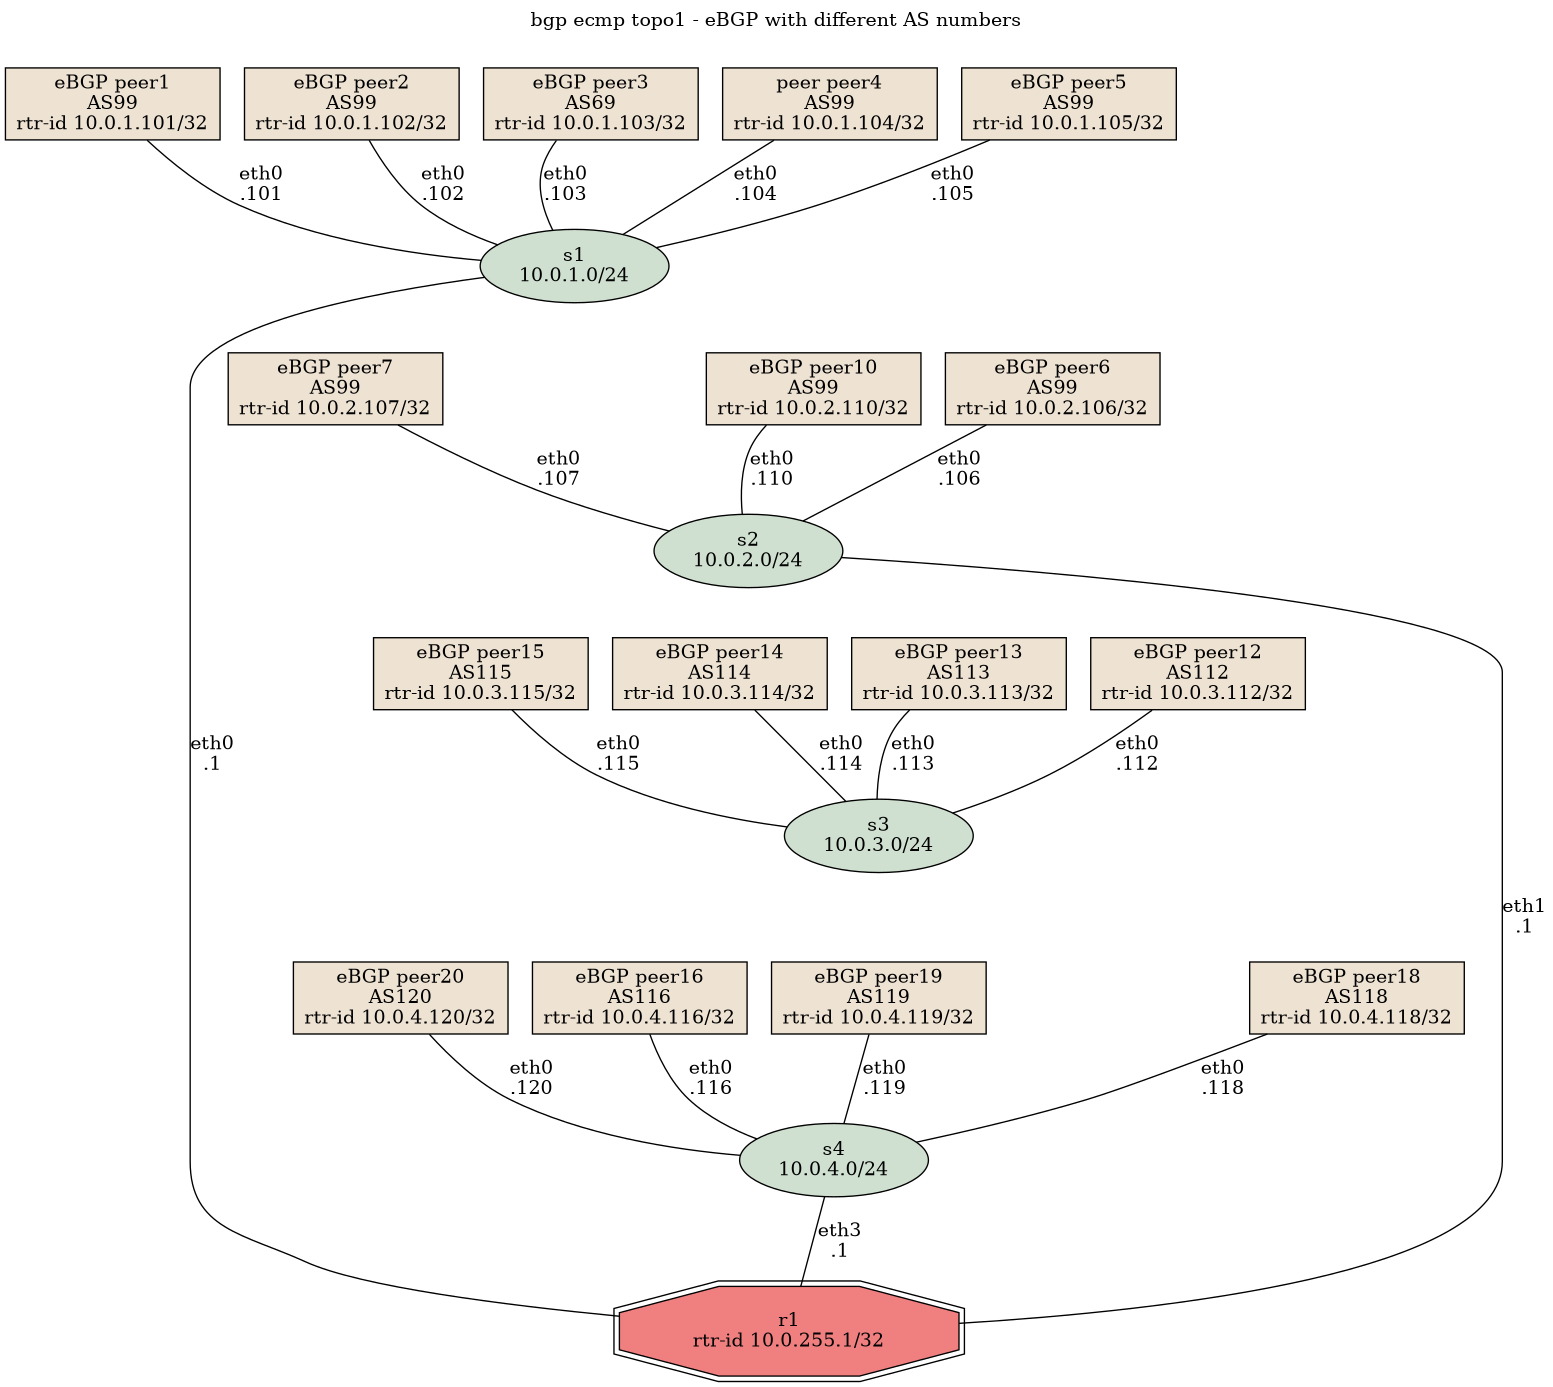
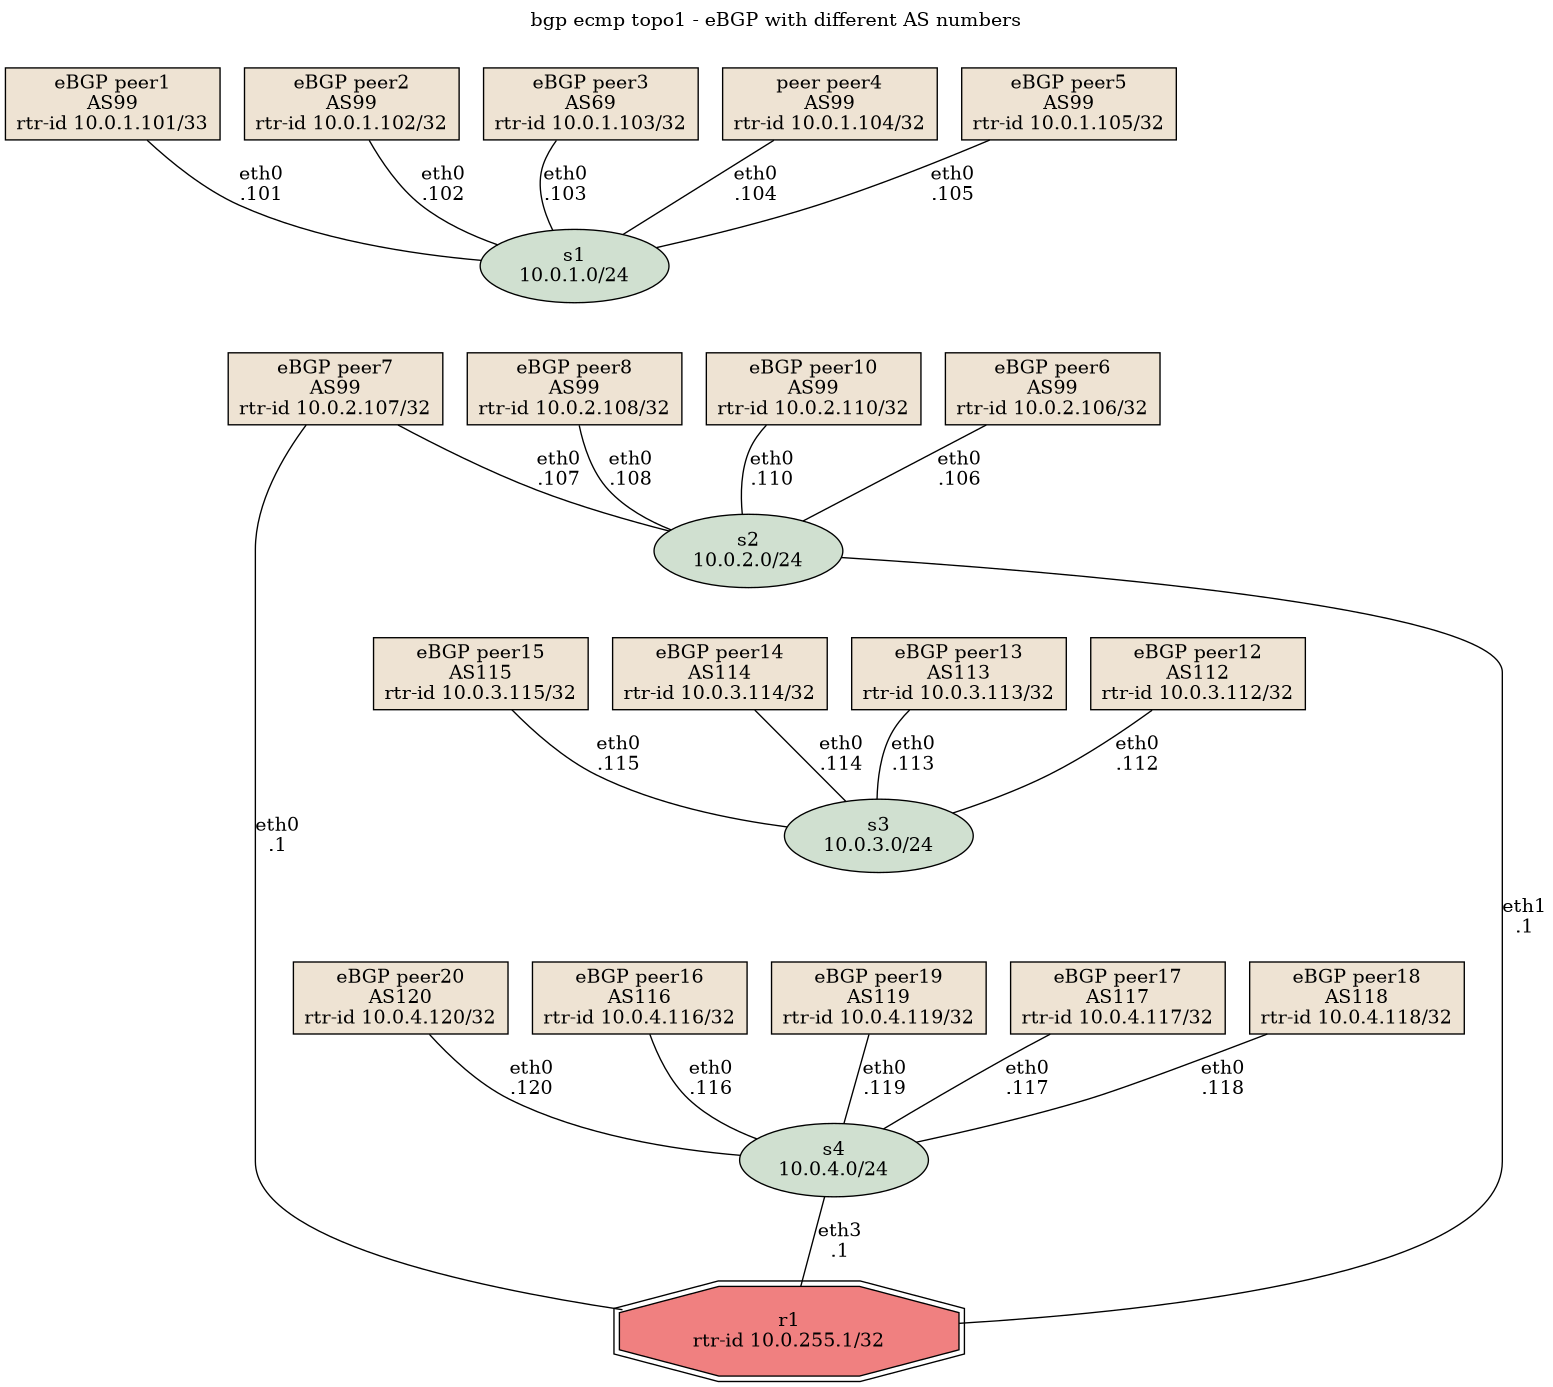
  graph {
    label="bgp ecmp topo1 - eBGP with different AS numbers"
    labelloc=t
    node [fillcolor="#eee3d3" shape=rectangle style=filled]
    edge [style=invis]
-   n1 [label="eBGP peer1\nAS99\nrtr-id 10.0.1.101/32"]
+   n1 [label="eBGP peer1\nAS99\nrtr-id 10.0.1.101/33"]
    n2 [label="eBGP peer2\nAS99\nrtr-id 10.0.1.102/32"]
    n3 [label="eBGP peer3\nAS69\nrtr-id 10.0.1.103/32"]
    n4 [label="peer peer4\nAS99\nrtr-id 10.0.1.104/32"]
    n5 [label="eBGP peer5\nAS99\nrtr-id 10.0.1.105/32"]
    n6 [label="eBGP peer6\nAS99\nrtr-id 10.0.2.106/32"]
    n7 [label="eBGP peer7\nAS99\nrtr-id 10.0.2.107/32"]
+   n8 [label="eBGP peer8\nAS99\nrtr-id 10.0.2.108/32"]
    n9 [label="eBGP peer10\nAS99\nrtr-id 10.0.2.110/32"]
    n10 [label="eBGP peer12\nAS112\nrtr-id 10.0.3.112/32"]
    n11 [label="eBGP peer13\nAS113\nrtr-id 10.0.3.113/32"]
    n12 [label="eBGP peer14\nAS114\nrtr-id 10.0.3.114/32"]
    n13 [label="eBGP peer15\nAS115\nrtr-id 10.0.3.115/32"]
    n14 [label="eBGP peer16\nAS116\nrtr-id 10.0.4.116/32"]
+   n15 [label="eBGP peer17\nAS117\nrtr-id 10.0.4.117/32"]
    n16 [label="eBGP peer18\nAS118\nrtr-id 10.0.4.118/32"]
    n17 [label="eBGP peer19\nAS119\nrtr-id 10.0.4.119/32"]
    n18 [label="eBGP peer20\nAS120\nrtr-id 10.0.4.120/32"]
    n19 [fillcolor="#f08080" label="r1\nrtr-id 10.0.255.1/32" shape=doubleoctagon]
    n20 [fillcolor="#d0e0d0" label="s1\n10.0.1.0/24" shape=oval]
    n21 [fillcolor="#d0e0d0" label="s2\n10.0.2.0/24" shape=oval]
    n22 [fillcolor="#d0e0d0" label="s3\n10.0.3.0/24" shape=oval]
    n23 [fillcolor="#d0e0d0" label="s4\n10.0.4.0/24" shape=oval]
    subgraph sub_1 {
      rank=same
      n1
      n2
      n3
      n4
      n5
    }
    subgraph sub_2 {
      rank=same
      n6
      n7
+     n8
      n9
    }
    subgraph sub_3 {
      rank=same
      n10
      n11
      n12
      n13
    }
    subgraph sub_4 {
      rank=same
      n14
+     n15
      n16
      n17
      n18
    }
    subgraph sub_5 {
      rank=same
      n19
    }
    n1 -- n20 [label="eth0\n.101" style=""]
    n1 -- n20
    n2 -- n20 [label="eth0\n.102" style=""]
    n2 -- n20
    n3 -- n20 [label="eth0\n.103" style=""]
    n3 -- n20
    n4 -- n20 [label="eth0\n.104" style=""]
    n4 -- n20
    n5 -- n20 [label="eth0\n.105" style=""]
    n5 -- n20
    n6 -- n21 [label="eth0\n.106" style=""]
    n6 -- n21
    n7 -- n21 [label="eth0\n.107" style=""]
    n7 -- n21
+   n8 -- n21 [label="eth0\n.108" style=""]
+   n8 -- n21
    n9 -- n21 [label="eth0\n.110" style=""]
    n9 -- n21
    n10 -- n22 [label="eth0\n.112" style=""]
    n10 -- n22
    n11 -- n22 [label="eth0\n.113" style=""]
    n11 -- n22
    n12 -- n22 [label="eth0\n.114" style=""]
    n12 -- n22
    n13 -- n22 [label="eth0\n.115" style=""]
    n13 -- n22
    n14 -- n23 [label="eth0\n.116" style=""]
    n14 -- n23
+   n15 -- n23 [label="eth0\n.117" style=""]
+   n15 -- n23
    n16 -- n23 [label="eth0\n.118" style=""]
    n16 -- n23
    n17 -- n23 [label="eth0\n.119" style=""]
    n17 -- n23
    n18 -- n23 [label="eth0\n.120" style=""]
    n18 -- n23
-   n19 -- n20 [label="eth0\n.1" style=""]
+   n19 -- n7 [label="eth0\n.1" style=""]
    n19 -- n21 [label="eth1\n.1" style=""]
    n19 -- n23 [label="eth3\n.1" style=""]
    n20 -- n6
    n20 -- n7
+   n20 -- n8
    n20 -- n9
    n21 -- n10
    n21 -- n11
    n21 -- n12
    n21 -- n13
    n22 -- n14
+   n22 -- n15
    n22 -- n16
    n22 -- n17
    n22 -- n18
    n23 -- n19
  }
